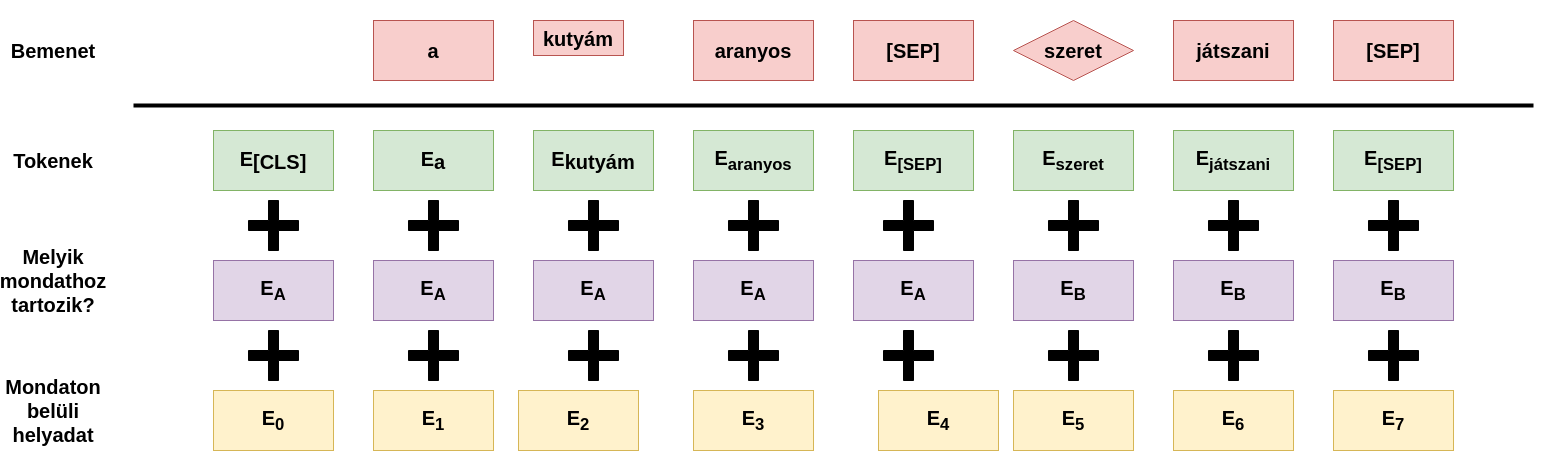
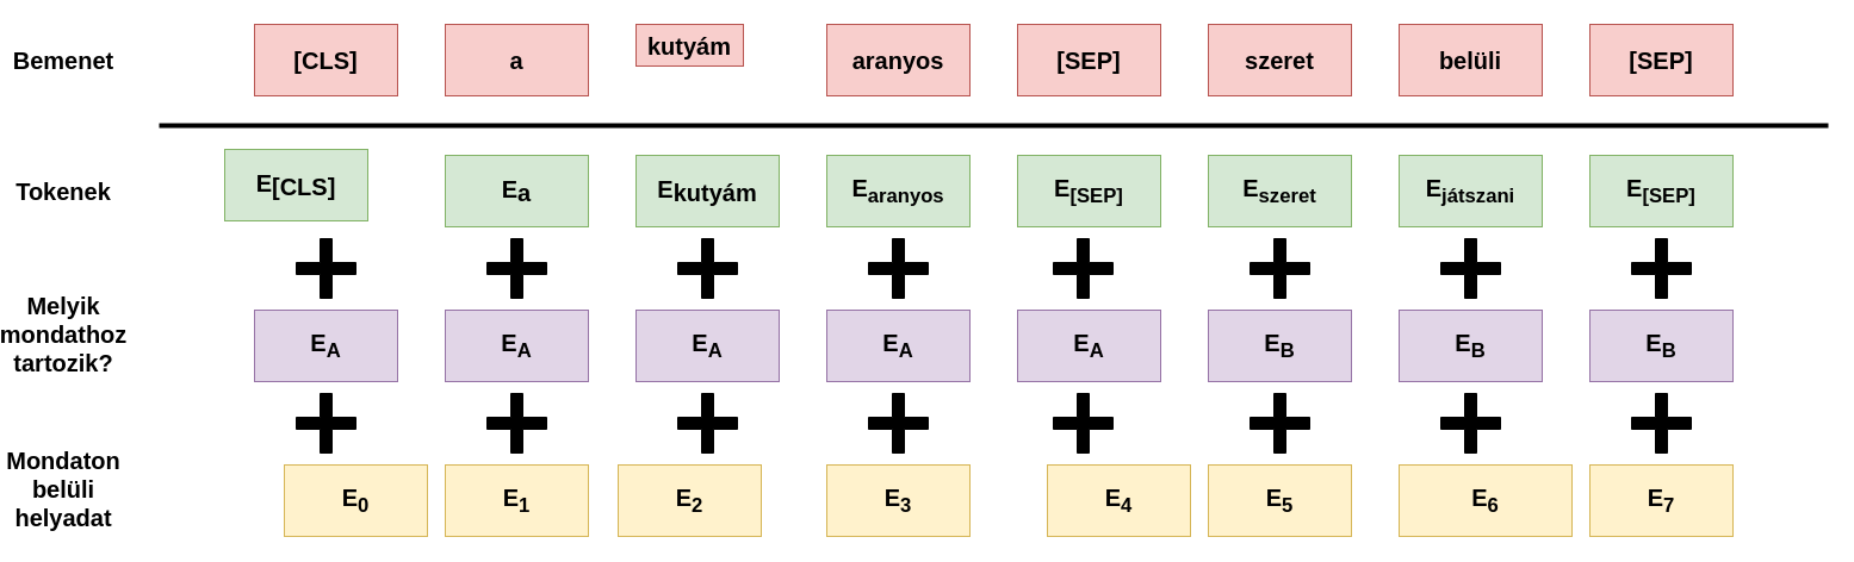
  <mxCell id="0" />
  <mxCell id="1" parent="0" />
+ <mxCell id="2" value="&lt;font size=&quot;1&quot;&gt;&lt;b style=&quot;font-size: 20px&quot;&gt;[CLS]&lt;/b&gt;&lt;/font&gt;" style="rounded=0;whiteSpace=wrap;html=1;fillColor=#f8cecc;strokeColor=#b85450;" vertex="1" parent="1"><mxGeometry x="200" y="20" width="120" height="60" as="geometry" /></mxCell>
  <mxCell id="3" value="&lt;b&gt;&lt;font style=&quot;font-size: 20px&quot;&gt;a&lt;/font&gt;&lt;/b&gt;" style="rounded=0;whiteSpace=wrap;html=1;fillColor=#f8cecc;strokeColor=#b85450;" vertex="1" parent="1"><mxGeometry x="360" y="20" width="120" height="60" as="geometry" /></mxCell>
  <mxCell id="4" value="&lt;b&gt;&lt;font style=&quot;font-size: 20px&quot;&gt;kutyám&lt;/font&gt;&lt;/b&gt;" style="rounded=0;whiteSpace=wrap;html=1;fillColor=#f8cecc;strokeColor=#b85450;" vertex="1" parent="1"><mxGeometry x="520" y="20" width="90" height="35" as="geometry" /></mxCell>
  <mxCell id="5" value="&lt;b&gt;&lt;font style=&quot;font-size: 20px&quot;&gt;aranyos&lt;/font&gt;&lt;/b&gt;" style="rounded=0;whiteSpace=wrap;html=1;fillColor=#f8cecc;strokeColor=#b85450;" vertex="1" parent="1"><mxGeometry x="680" y="20" width="120" height="60" as="geometry" /></mxCell>
  <mxCell id="6" value="&lt;b&gt;&lt;font style=&quot;font-size: 20px&quot;&gt;[SEP]&lt;/font&gt;&lt;/b&gt;" style="rounded=0;whiteSpace=wrap;html=1;fillColor=#f8cecc;strokeColor=#b85450;" vertex="1" parent="1"><mxGeometry x="840" y="20" width="120" height="60" as="geometry" /></mxCell>
- <mxCell id="7" value="&lt;b&gt;&lt;font style=&quot;font-size: 20px&quot;&gt;szeret&lt;/font&gt;&lt;/b&gt;" style="rhombus;whiteSpace=wrap;html=1;fillColor=#f8cecc;strokeColor=#b85450;" vertex="1" parent="1"><mxGeometry x="1000" y="20" width="120" height="60" as="geometry" /></mxCell>
- <mxCell id="8" value="&lt;b&gt;&lt;font style=&quot;font-size: 20px&quot;&gt;játszani&lt;/font&gt;&lt;/b&gt;" style="rounded=0;whiteSpace=wrap;html=1;fillColor=#f8cecc;strokeColor=#b85450;" vertex="1" parent="1"><mxGeometry x="1160" y="20" width="120" height="60" as="geometry" /></mxCell>
+ <mxCell id="7" value="&lt;b&gt;&lt;font style=&quot;font-size: 20px&quot;&gt;szeret&lt;/font&gt;&lt;/b&gt;" style="rounded=0;whiteSpace=wrap;html=1;fillColor=#f8cecc;strokeColor=#b85450;" vertex="1" parent="1"><mxGeometry x="1000" y="20" width="120" height="60" as="geometry" /></mxCell>
+ <mxCell id="8" value="&lt;b&gt;&lt;font style=&quot;font-size: 20px&quot;&gt;belüli&lt;/font&gt;&lt;/b&gt;" style="rounded=0;whiteSpace=wrap;html=1;fillColor=#f8cecc;strokeColor=#b85450;" vertex="1" parent="1"><mxGeometry x="1160" y="20" width="120" height="60" as="geometry" /></mxCell>
  <mxCell id="9" value="&lt;b&gt;&lt;font style=&quot;font-size: 20px&quot;&gt;[SEP]&lt;/font&gt;&lt;/b&gt;" style="rounded=0;whiteSpace=wrap;html=1;fillColor=#f8cecc;strokeColor=#b85450;" vertex="1" parent="1"><mxGeometry x="1320" y="20" width="120" height="60" as="geometry" /></mxCell>
- <mxCell id="10" value="&lt;font size=&quot;1&quot;&gt;&lt;b style=&quot;font-size: 20px&quot;&gt;E&lt;/b&gt;&lt;sub&gt;&lt;b style=&quot;font-size: 20px&quot;&gt;[CLS]&lt;/b&gt;&lt;/sub&gt;&lt;/font&gt;" style="rounded=0;whiteSpace=wrap;html=1;fillColor=#d5e8d4;strokeColor=#82b366;" vertex="1" parent="1"><mxGeometry x="200" y="130" width="120" height="60" as="geometry" /></mxCell>
+ <mxCell id="10" value="&lt;font size=&quot;1&quot;&gt;&lt;b style=&quot;font-size: 20px&quot;&gt;E&lt;/b&gt;&lt;sub&gt;&lt;b style=&quot;font-size: 20px&quot;&gt;[CLS]&lt;/b&gt;&lt;/sub&gt;&lt;/font&gt;" style="rounded=0;whiteSpace=wrap;html=1;fillColor=#d5e8d4;strokeColor=#82b366;" vertex="1" parent="1"><mxGeometry x="175" y="125" width="120" height="60" as="geometry" /></mxCell>
  <mxCell id="11" value="&lt;b&gt;&lt;font style=&quot;font-size: 20px&quot;&gt;E&lt;/font&gt;&lt;sub&gt;&lt;font style=&quot;font-size: 20px&quot;&gt;a&lt;/font&gt;&lt;/sub&gt;&lt;/b&gt;" style="rounded=0;whiteSpace=wrap;html=1;fillColor=#d5e8d4;strokeColor=#82b366;" vertex="1" parent="1"><mxGeometry x="360" y="130" width="120" height="60" as="geometry" /></mxCell>
  <mxCell id="12" value="&lt;b&gt;&lt;font style=&quot;font-size: 20px&quot;&gt;E&lt;/font&gt;&lt;sub&gt;&lt;font style=&quot;font-size: 20px&quot;&gt;kutyám&lt;/font&gt;&lt;/sub&gt;&lt;/b&gt;" style="rounded=0;whiteSpace=wrap;html=1;fillColor=#d5e8d4;strokeColor=#82b366;" vertex="1" parent="1"><mxGeometry x="520" y="130" width="120" height="60" as="geometry" /></mxCell>
  <mxCell id="13" value="&lt;b&gt;&lt;font style=&quot;font-size: 20px&quot;&gt;&lt;b&gt;&lt;font style=&quot;font-size: 20px&quot;&gt;E&lt;/font&gt;&lt;/b&gt;&lt;sub&gt;aranyos&lt;/sub&gt;&lt;/font&gt;&lt;/b&gt;" style="rounded=0;whiteSpace=wrap;html=1;fillColor=#d5e8d4;strokeColor=#82b366;" vertex="1" parent="1"><mxGeometry x="680" y="130" width="120" height="60" as="geometry" /></mxCell>
  <mxCell id="14" value="&lt;b&gt;&lt;font style=&quot;font-size: 20px&quot;&gt;&lt;b&gt;&lt;font style=&quot;font-size: 20px&quot;&gt;E&lt;/font&gt;&lt;/b&gt;&lt;sub&gt;[SEP]&lt;/sub&gt;&lt;/font&gt;&lt;/b&gt;" style="rounded=0;whiteSpace=wrap;html=1;fillColor=#d5e8d4;strokeColor=#82b366;" vertex="1" parent="1"><mxGeometry x="840" y="130" width="120" height="60" as="geometry" /></mxCell>
  <mxCell id="15" value="&lt;b&gt;&lt;font style=&quot;font-size: 20px&quot;&gt;&lt;b&gt;&lt;font style=&quot;font-size: 20px&quot;&gt;E&lt;/font&gt;&lt;/b&gt;&lt;sub&gt;szeret&lt;/sub&gt;&lt;/font&gt;&lt;/b&gt;" style="rounded=0;whiteSpace=wrap;html=1;fillColor=#d5e8d4;strokeColor=#82b366;" vertex="1" parent="1"><mxGeometry x="1000" y="130" width="120" height="60" as="geometry" /></mxCell>
  <mxCell id="16" value="&lt;b&gt;&lt;font style=&quot;font-size: 20px&quot;&gt;&lt;b&gt;&lt;font style=&quot;font-size: 20px&quot;&gt;E&lt;/font&gt;&lt;/b&gt;&lt;sub&gt;játszani&lt;/sub&gt;&lt;/font&gt;&lt;/b&gt;" style="rounded=0;whiteSpace=wrap;html=1;fillColor=#d5e8d4;strokeColor=#82b366;" vertex="1" parent="1"><mxGeometry x="1160" y="130" width="120" height="60" as="geometry" /></mxCell>
  <mxCell id="17" value="&lt;b&gt;&lt;font style=&quot;font-size: 20px&quot;&gt;&lt;b&gt;&lt;font style=&quot;font-size: 20px&quot;&gt;E&lt;/font&gt;&lt;/b&gt;&lt;sub&gt;[SEP]&lt;/sub&gt;&lt;/font&gt;&lt;/b&gt;" style="rounded=0;whiteSpace=wrap;html=1;fillColor=#d5e8d4;strokeColor=#82b366;" vertex="1" parent="1"><mxGeometry x="1320" y="130" width="120" height="60" as="geometry" /></mxCell>
- <mxCell id="18" value="&lt;b&gt;&lt;font style=&quot;font-size: 20px&quot;&gt;E&lt;sub&gt;0&lt;/sub&gt;&lt;/font&gt;&lt;/b&gt;" style="rounded=0;whiteSpace=wrap;html=1;fillColor=#fff2cc;strokeColor=#d6b656;" vertex="1" parent="1"><mxGeometry x="200" y="390" width="120" height="60" as="geometry" /></mxCell>
+ <mxCell id="18" value="&lt;b&gt;&lt;font style=&quot;font-size: 20px&quot;&gt;E&lt;sub&gt;0&lt;/sub&gt;&lt;/font&gt;&lt;/b&gt;" style="rounded=0;whiteSpace=wrap;html=1;fillColor=#fff2cc;strokeColor=#d6b656;" vertex="1" parent="1"><mxGeometry x="225" y="390" width="120" height="60" as="geometry" /></mxCell>
  <mxCell id="19" value="&lt;b&gt;&lt;font style=&quot;font-size: 20px&quot;&gt;E&lt;sub&gt;1&lt;/sub&gt;&lt;/font&gt;&lt;/b&gt;" style="rounded=0;whiteSpace=wrap;html=1;fillColor=#fff2cc;strokeColor=#d6b656;" vertex="1" parent="1"><mxGeometry x="360" y="390" width="120" height="60" as="geometry" /></mxCell>
  <mxCell id="20" value="&lt;b&gt;&lt;font style=&quot;font-size: 20px&quot;&gt;E&lt;sub&gt;2&lt;/sub&gt;&lt;/font&gt;&lt;/b&gt;" style="rounded=0;whiteSpace=wrap;html=1;fillColor=#fff2cc;strokeColor=#d6b656;" vertex="1" parent="1"><mxGeometry x="505" y="390" width="120" height="60" as="geometry" /></mxCell>
  <mxCell id="21" value="&lt;b&gt;&lt;font style=&quot;font-size: 20px&quot;&gt;E&lt;sub&gt;3&lt;/sub&gt;&lt;/font&gt;&lt;/b&gt;" style="rounded=0;whiteSpace=wrap;html=1;fillColor=#fff2cc;strokeColor=#d6b656;" vertex="1" parent="1"><mxGeometry x="680" y="390" width="120" height="60" as="geometry" /></mxCell>
  <mxCell id="22" value="&lt;b&gt;&lt;font style=&quot;font-size: 20px&quot;&gt;E&lt;sub&gt;4&lt;/sub&gt;&lt;/font&gt;&lt;/b&gt;" style="rounded=0;whiteSpace=wrap;html=1;fillColor=#fff2cc;strokeColor=#d6b656;" vertex="1" parent="1"><mxGeometry x="865" y="390" width="120" height="60" as="geometry" /></mxCell>
  <mxCell id="23" value="&lt;b&gt;&lt;font style=&quot;font-size: 20px&quot;&gt;E&lt;sub&gt;5&lt;/sub&gt;&lt;/font&gt;&lt;/b&gt;" style="rounded=0;whiteSpace=wrap;html=1;fillColor=#fff2cc;strokeColor=#d6b656;" vertex="1" parent="1"><mxGeometry x="1000" y="390" width="120" height="60" as="geometry" /></mxCell>
- <mxCell id="24" value="&lt;b&gt;&lt;font style=&quot;font-size: 20px&quot;&gt;E&lt;sub&gt;6&lt;/sub&gt;&lt;/font&gt;&lt;/b&gt;" style="rounded=0;whiteSpace=wrap;html=1;fillColor=#fff2cc;strokeColor=#d6b656;" vertex="1" parent="1"><mxGeometry x="1160" y="390" width="120" height="60" as="geometry" /></mxCell>
+ <mxCell id="24" value="&lt;b&gt;&lt;font style=&quot;font-size: 20px&quot;&gt;E&lt;sub&gt;6&lt;/sub&gt;&lt;/font&gt;&lt;/b&gt;" style="rounded=0;whiteSpace=wrap;html=1;fillColor=#fff2cc;strokeColor=#d6b656;" vertex="1" parent="1"><mxGeometry x="1160" y="390" width="145" height="60" as="geometry" /></mxCell>
  <mxCell id="25" value="&lt;b&gt;&lt;font style=&quot;font-size: 20px&quot;&gt;E&lt;sub&gt;7&lt;/sub&gt;&lt;/font&gt;&lt;/b&gt;" style="rounded=0;whiteSpace=wrap;html=1;fillColor=#fff2cc;strokeColor=#d6b656;" vertex="1" parent="1"><mxGeometry x="1320" y="390" width="120" height="60" as="geometry" /></mxCell>
  <mxCell id="26" value="" style="shape=cross;whiteSpace=wrap;html=1;fillColor=#000000;" vertex="1" parent="1"><mxGeometry x="235" y="330" width="50" height="50" as="geometry" /></mxCell>
  <mxCell id="27" value="" style="shape=cross;whiteSpace=wrap;html=1;fillColor=#000000;" vertex="1" parent="1"><mxGeometry x="395" y="330" width="50" height="50" as="geometry" /></mxCell>
  <mxCell id="28" value="" style="shape=cross;whiteSpace=wrap;html=1;fillColor=#000000;" vertex="1" parent="1"><mxGeometry x="555" y="330" width="50" height="50" as="geometry" /></mxCell>
  <mxCell id="29" value="" style="shape=cross;whiteSpace=wrap;html=1;fillColor=#000000;" vertex="1" parent="1"><mxGeometry x="715" y="330" width="50" height="50" as="geometry" /></mxCell>
  <mxCell id="30" value="" style="shape=cross;whiteSpace=wrap;html=1;fillColor=#000000;" vertex="1" parent="1"><mxGeometry x="870" y="330" width="50" height="50" as="geometry" /></mxCell>
  <mxCell id="31" value="" style="shape=cross;whiteSpace=wrap;html=1;fillColor=#000000;" vertex="1" parent="1"><mxGeometry x="1035" y="330" width="50" height="50" as="geometry" /></mxCell>
  <mxCell id="32" value="" style="shape=cross;whiteSpace=wrap;html=1;fillColor=#000000;" vertex="1" parent="1"><mxGeometry x="1195" y="330" width="50" height="50" as="geometry" /></mxCell>
  <mxCell id="33" value="" style="shape=cross;whiteSpace=wrap;html=1;fillColor=#000000;" vertex="1" parent="1"><mxGeometry x="1355" y="330" width="50" height="50" as="geometry" /></mxCell>
  <mxCell id="34" value="&lt;font style=&quot;font-size: 20px&quot;&gt;&lt;b&gt;E&lt;sub&gt;A&lt;/sub&gt;&lt;/b&gt;&lt;/font&gt;" style="rounded=0;whiteSpace=wrap;html=1;fillColor=#e1d5e7;strokeColor=#9673a6;" vertex="1" parent="1"><mxGeometry x="200" y="260" width="120" height="60" as="geometry" /></mxCell>
  <mxCell id="35" value="&lt;font style=&quot;font-size: 20px&quot;&gt;&lt;b&gt;E&lt;sub&gt;A&lt;/sub&gt;&lt;/b&gt;&lt;/font&gt;" style="rounded=0;whiteSpace=wrap;html=1;fillColor=#e1d5e7;strokeColor=#9673a6;" vertex="1" parent="1"><mxGeometry x="360" y="260" width="120" height="60" as="geometry" /></mxCell>
  <mxCell id="36" value="&lt;font style=&quot;font-size: 20px&quot;&gt;&lt;b&gt;E&lt;sub&gt;A&lt;/sub&gt;&lt;/b&gt;&lt;/font&gt;" style="rounded=0;whiteSpace=wrap;html=1;fillColor=#e1d5e7;strokeColor=#9673a6;" vertex="1" parent="1"><mxGeometry x="520" y="260" width="120" height="60" as="geometry" /></mxCell>
  <mxCell id="37" value="&lt;font style=&quot;font-size: 20px&quot;&gt;&lt;b&gt;E&lt;sub&gt;A&lt;/sub&gt;&lt;/b&gt;&lt;/font&gt;" style="rounded=0;whiteSpace=wrap;html=1;fillColor=#e1d5e7;strokeColor=#9673a6;" vertex="1" parent="1"><mxGeometry x="680" y="260" width="120" height="60" as="geometry" /></mxCell>
  <mxCell id="38" value="&lt;font style=&quot;font-size: 20px&quot;&gt;&lt;b&gt;E&lt;sub&gt;A&lt;/sub&gt;&lt;/b&gt;&lt;/font&gt;" style="rounded=0;whiteSpace=wrap;html=1;fillColor=#e1d5e7;strokeColor=#9673a6;" vertex="1" parent="1"><mxGeometry x="840" y="260" width="120" height="60" as="geometry" /></mxCell>
  <mxCell id="39" value="&lt;font style=&quot;font-size: 20px&quot;&gt;&lt;b&gt;E&lt;sub&gt;B&lt;/sub&gt;&lt;/b&gt;&lt;/font&gt;" style="rounded=0;whiteSpace=wrap;html=1;fillColor=#e1d5e7;strokeColor=#9673a6;" vertex="1" parent="1"><mxGeometry x="1000" y="260" width="120" height="60" as="geometry" /></mxCell>
  <mxCell id="40" value="&lt;font style=&quot;font-size: 20px&quot;&gt;&lt;b&gt;E&lt;sub&gt;B&lt;/sub&gt;&lt;/b&gt;&lt;/font&gt;" style="rounded=0;whiteSpace=wrap;html=1;fillColor=#e1d5e7;strokeColor=#9673a6;" vertex="1" parent="1"><mxGeometry x="1160" y="260" width="120" height="60" as="geometry" /></mxCell>
  <mxCell id="41" value="&lt;font style=&quot;font-size: 20px&quot;&gt;&lt;b&gt;E&lt;sub&gt;B&lt;/sub&gt;&lt;/b&gt;&lt;/font&gt;" style="rounded=0;whiteSpace=wrap;html=1;fillColor=#e1d5e7;strokeColor=#9673a6;" vertex="1" parent="1"><mxGeometry x="1320" y="260" width="120" height="60" as="geometry" /></mxCell>
  <mxCell id="42" value="" style="shape=cross;whiteSpace=wrap;html=1;fillColor=#000000;" vertex="1" parent="1"><mxGeometry x="235" y="200" width="50" height="50" as="geometry" /></mxCell>
  <mxCell id="43" value="" style="shape=cross;whiteSpace=wrap;html=1;fillColor=#000000;" vertex="1" parent="1"><mxGeometry x="395" y="200" width="50" height="50" as="geometry" /></mxCell>
  <mxCell id="44" value="" style="shape=cross;whiteSpace=wrap;html=1;fillColor=#000000;" vertex="1" parent="1"><mxGeometry x="555" y="200" width="50" height="50" as="geometry" /></mxCell>
  <mxCell id="45" value="" style="shape=cross;whiteSpace=wrap;html=1;fillColor=#000000;" vertex="1" parent="1"><mxGeometry x="715" y="200" width="50" height="50" as="geometry" /></mxCell>
  <mxCell id="46" value="" style="shape=cross;whiteSpace=wrap;html=1;fillColor=#000000;" vertex="1" parent="1"><mxGeometry x="870" y="200" width="50" height="50" as="geometry" /></mxCell>
  <mxCell id="47" value="" style="shape=cross;whiteSpace=wrap;html=1;fillColor=#000000;" vertex="1" parent="1"><mxGeometry x="1035" y="200" width="50" height="50" as="geometry" /></mxCell>
  <mxCell id="48" value="" style="shape=cross;whiteSpace=wrap;html=1;fillColor=#000000;" vertex="1" parent="1"><mxGeometry x="1195" y="200" width="50" height="50" as="geometry" /></mxCell>
  <mxCell id="49" value="" style="shape=cross;whiteSpace=wrap;html=1;fillColor=#000000;" vertex="1" parent="1"><mxGeometry x="1355" y="200" width="50" height="50" as="geometry" /></mxCell>
  <mxCell id="50" value="" style="line;strokeWidth=4;html=1;perimeter=backbonePerimeter;points=[];outlineConnect=0;fillColor=#000000;" vertex="1" parent="1"><mxGeometry x="120" y="100" width="1400" height="10" as="geometry" /></mxCell>
  <mxCell id="51" value="&lt;font style=&quot;font-size: 20px&quot;&gt;&lt;b&gt;Bemenet&lt;/b&gt;&lt;/font&gt;" style="text;html=1;strokeColor=none;fillColor=none;align=center;verticalAlign=middle;whiteSpace=wrap;rounded=0;" vertex="1" parent="1"><mxGeometry x="20" y="40" width="40" height="20" as="geometry" /></mxCell>
  <mxCell id="52" value="&lt;b&gt;&lt;font style=&quot;font-size: 20px&quot;&gt;Tokenek&lt;/font&gt;&lt;/b&gt;" style="text;html=1;strokeColor=none;fillColor=none;align=center;verticalAlign=middle;whiteSpace=wrap;rounded=0;" vertex="1" parent="1"><mxGeometry x="20" y="150" width="40" height="20" as="geometry" /></mxCell>
  <mxCell id="53" value="&lt;font style=&quot;font-size: 20px&quot;&gt;&lt;b&gt;Melyik mondathoz tartozik?&lt;br&gt;&lt;/b&gt;&lt;/font&gt;" style="text;html=1;strokeColor=none;fillColor=none;align=center;verticalAlign=middle;whiteSpace=wrap;rounded=0;" vertex="1" parent="1"><mxGeometry x="20" y="270" width="40" height="20" as="geometry" /></mxCell>
  <mxCell id="54" value="&lt;b&gt;&lt;font style=&quot;font-size: 20px&quot;&gt;Mondaton belüli helyadat&lt;br&gt;&lt;/font&gt;&lt;/b&gt;" style="text;html=1;strokeColor=none;fillColor=none;align=center;verticalAlign=middle;whiteSpace=wrap;rounded=0;" vertex="1" parent="1"><mxGeometry x="20" y="400" width="40" height="20" as="geometry" /></mxCell>
